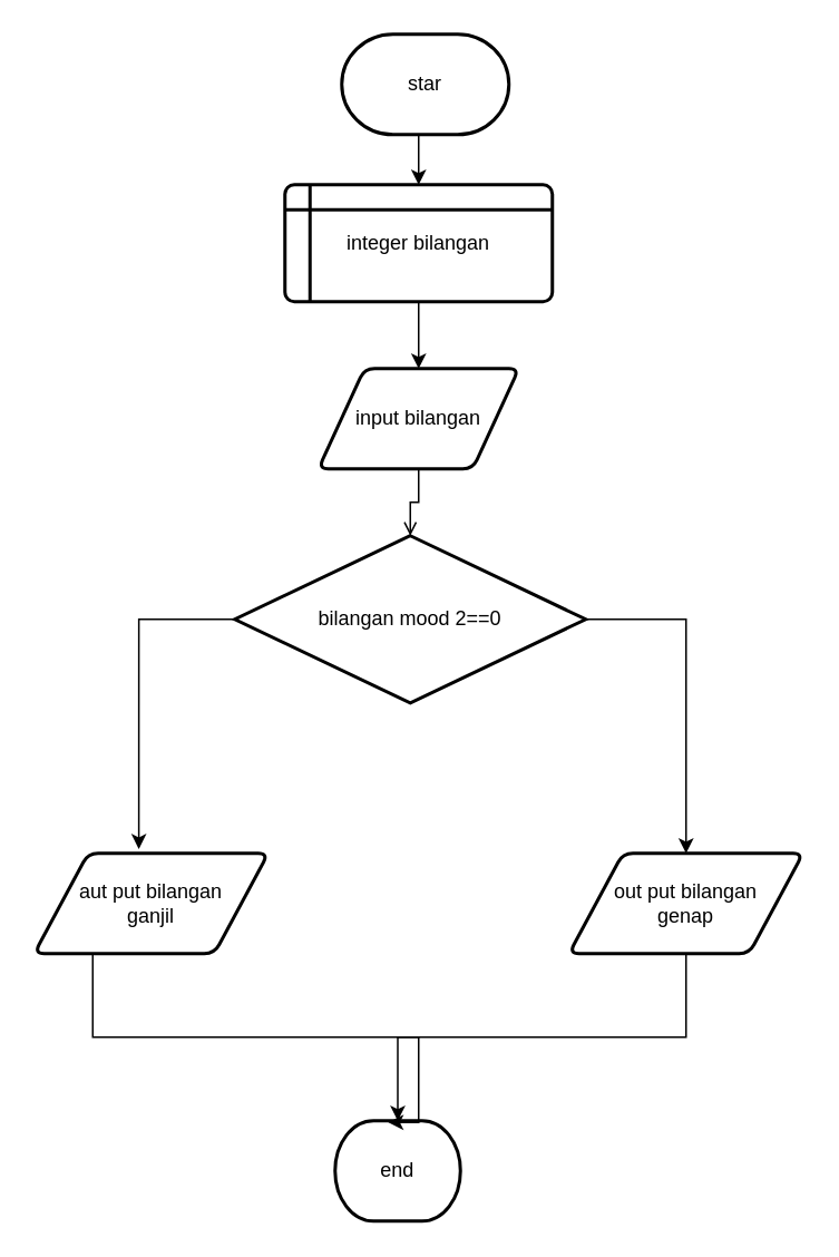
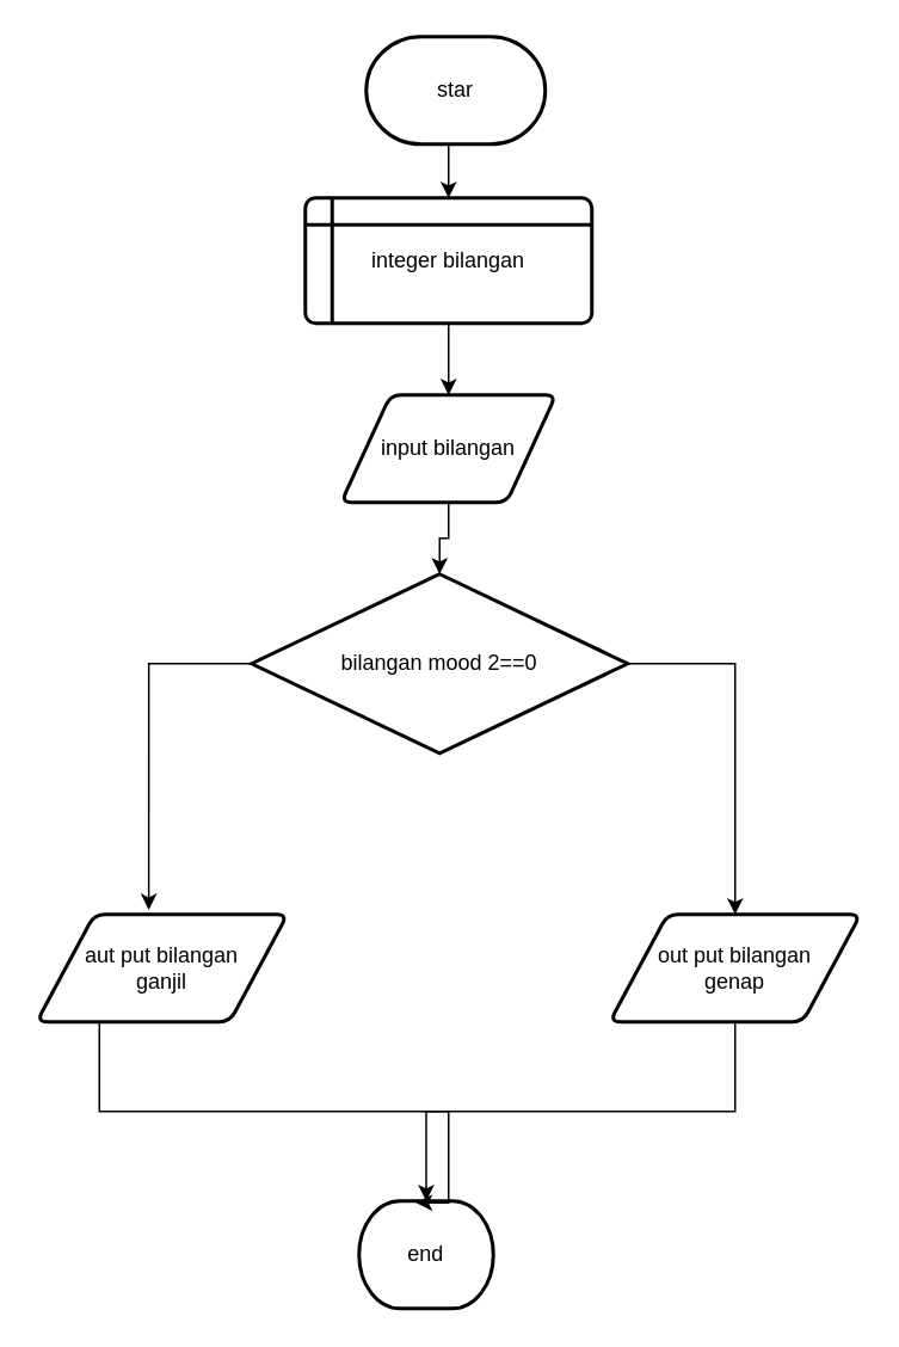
  <mxCell id="0" />
  <mxCell id="1" parent="0" />
  <mxCell id="2" style="edgeStyle=orthogonalEdgeStyle;rounded=0;orthogonalLoop=1;jettySize=auto;html=1;exitX=0.5;exitY=1;exitDx=0;exitDy=0;exitPerimeter=0;entryX=0.5;entryY=0;entryDx=0;entryDy=0;" edge="1" parent="1" source="3" target="5"><mxGeometry relative="1" as="geometry" /></mxCell>
  <mxCell id="3" value="star" style="strokeWidth=2;html=1;shape=mxgraph.flowchart.terminator;whiteSpace=wrap;" vertex="1" parent="1"><mxGeometry x="204" y="20" width="100" height="60" as="geometry" /></mxCell>
  <mxCell id="4" style="edgeStyle=orthogonalEdgeStyle;rounded=0;orthogonalLoop=1;jettySize=auto;html=1;exitX=0.5;exitY=1;exitDx=0;exitDy=0;entryX=0.5;entryY=0;entryDx=0;entryDy=0;" edge="1" parent="1" source="5" target="6"><mxGeometry relative="1" as="geometry" /></mxCell>
  <mxCell id="5" value="integer bilangan" style="shape=internalStorage;whiteSpace=wrap;html=1;dx=15;dy=15;rounded=1;arcSize=8;strokeWidth=2;" vertex="1" parent="1"><mxGeometry x="170" y="110" width="160" height="70" as="geometry" /></mxCell>
  <mxCell id="6" value="input bilangan" style="shape=parallelogram;html=1;strokeWidth=2;perimeter=parallelogramPerimeter;whiteSpace=wrap;rounded=1;arcSize=12;size=0.23;" vertex="1" parent="1"><mxGeometry x="190" y="220" width="120" height="60" as="geometry" /></mxCell>
  <mxCell id="7" style="edgeStyle=orthogonalEdgeStyle;rounded=0;orthogonalLoop=1;jettySize=auto;html=1;exitX=1;exitY=0.5;exitDx=0;exitDy=0;exitPerimeter=0;entryX=0.5;entryY=0;entryDx=0;entryDy=0;" edge="1" parent="1" source="8" target="10"><mxGeometry relative="1" as="geometry" /></mxCell>
  <mxCell id="8" value="bilangan mood 2==0" style="strokeWidth=2;html=1;shape=mxgraph.flowchart.decision;whiteSpace=wrap;" vertex="1" parent="1"><mxGeometry x="140" y="320" width="210" height="100" as="geometry" /></mxCell>
  <mxCell id="9" value="&lt;div&gt;aut put bilangan&lt;/div&gt;&lt;div&gt;ganjil&lt;br&gt;&lt;/div&gt;" style="shape=parallelogram;html=1;strokeWidth=2;perimeter=parallelogramPerimeter;whiteSpace=wrap;rounded=1;arcSize=12;size=0.23;" vertex="1" parent="1"><mxGeometry x="20" y="510" width="140" height="60" as="geometry" /></mxCell>
  <mxCell id="10" value="&lt;div&gt;out put bilangan&lt;/div&gt;&lt;div&gt;genap&lt;br&gt;&lt;/div&gt;" style="shape=parallelogram;html=1;strokeWidth=2;perimeter=parallelogramPerimeter;whiteSpace=wrap;rounded=1;arcSize=12;size=0.23;" vertex="1" parent="1"><mxGeometry x="340" y="510" width="140" height="60" as="geometry" /></mxCell>
  <mxCell id="11" value="end" style="strokeWidth=2;html=1;shape=mxgraph.flowchart.terminator;whiteSpace=wrap;" vertex="1" parent="1"><mxGeometry x="200" y="670" width="75" height="60" as="geometry" /></mxCell>
  <mxCell id="12" style="edgeStyle=orthogonalEdgeStyle;rounded=0;orthogonalLoop=1;jettySize=auto;html=1;exitX=0;exitY=0.5;exitDx=0;exitDy=0;exitPerimeter=0;entryX=0.447;entryY=-0.042;entryDx=0;entryDy=0;entryPerimeter=0;" edge="1" parent="1" source="8" target="9"><mxGeometry relative="1" as="geometry" /></mxCell>
  <mxCell id="13" style="edgeStyle=orthogonalEdgeStyle;rounded=0;orthogonalLoop=1;jettySize=auto;html=1;exitX=0.25;exitY=1;exitDx=0;exitDy=0;entryX=0.425;entryY=0.017;entryDx=0;entryDy=0;entryPerimeter=0;" edge="1" parent="1" source="9" target="11"><mxGeometry relative="1" as="geometry"><Array as="points"><mxPoint x="55" y="620" /><mxPoint x="250" y="620" /><mxPoint x="250" y="671" /></Array></mxGeometry></mxCell>
  <mxCell id="14" style="edgeStyle=orthogonalEdgeStyle;rounded=0;orthogonalLoop=1;jettySize=auto;html=1;exitX=0.5;exitY=1;exitDx=0;exitDy=0;entryX=0.5;entryY=0;entryDx=0;entryDy=0;entryPerimeter=0;" edge="1" parent="1" source="10" target="11"><mxGeometry relative="1" as="geometry" /></mxCell>
- <mxCell id="15" style="edgeStyle=orthogonalEdgeStyle;rounded=0;orthogonalLoop=1;jettySize=auto;html=1;exitX=0.5;exitY=1;exitDx=0;exitDy=0;entryX=0.5;entryY=0;entryDx=0;entryDy=0;entryPerimeter=0;endArrow=open;" edge="1" parent="1" source="6" target="8"><mxGeometry relative="1" as="geometry" /></mxCell>
+ <mxCell id="15" style="edgeStyle=orthogonalEdgeStyle;rounded=0;orthogonalLoop=1;jettySize=auto;html=1;exitX=0.5;exitY=1;exitDx=0;exitDy=0;entryX=0.5;entryY=0;entryDx=0;entryDy=0;entryPerimeter=0;" edge="1" parent="1" source="6" target="8"><mxGeometry relative="1" as="geometry" /></mxCell>
